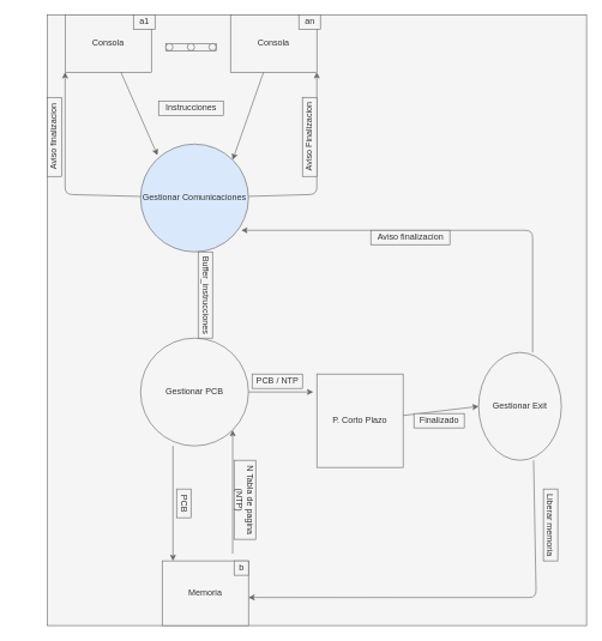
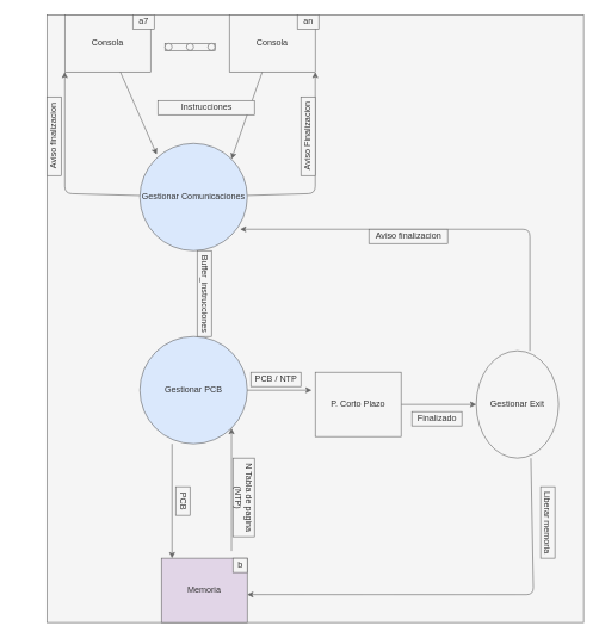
  <mxCell id="0" />
  <mxCell id="1" parent="0" />
  <mxCell id="2" value="" style="group;fillColor=#f5f5f5;fontColor=#333333;strokeColor=#666666;" vertex="1" connectable="0" parent="1"><mxGeometry x="65" y="20" width="750" height="850" as="geometry" /></mxCell>
  <mxCell id="3" value="Gestionar Exit" style="ellipse;whiteSpace=wrap;html=1;aspect=fixed;fillColor=#f5f5f5;fontColor=#333333;strokeColor=#666666;" vertex="1" parent="2"><mxGeometry x="600" y="470" width="115" height="150" as="geometry" /></mxCell>
  <mxCell id="4" style="edgeStyle=none;html=1;entryX=1;entryY=1;entryDx=0;entryDy=0;fillColor=#f5f5f5;strokeColor=#666666;" parent="2" target="31" edge="1"><mxGeometry relative="1" as="geometry"><mxPoint x="258" y="750" as="sourcePoint" /><mxPoint x="514.98" y="819.95" as="targetPoint" /></mxGeometry></mxCell>
- <mxCell id="5" value="Memoria" style="rounded=0;whiteSpace=wrap;html=1;fillColor=#f5f5f5;fontColor=#333333;strokeColor=#666666;" parent="2" vertex="1"><mxGeometry x="160.0" y="760" width="120" height="90" as="geometry" /></mxCell>
+ <mxCell id="5" value="Memoria" style="rounded=0;whiteSpace=wrap;html=1;fillColor=#e1d5e7;fontColor=#333333;strokeColor=#666666;" parent="2" vertex="1"><mxGeometry x="160.0" y="760" width="120" height="90" as="geometry" /></mxCell>
  <mxCell id="6" value="b" style="text;html=1;align=center;verticalAlign=middle;resizable=0;points=[];autosize=1;strokeColor=#666666;fillColor=#f5f5f5;fontColor=#333333;" parent="2" vertex="1"><mxGeometry x="260" y="760" width="20" height="20" as="geometry" /></mxCell>
  <mxCell id="7" value="PCB" style="text;html=1;align=center;verticalAlign=middle;resizable=0;points=[];autosize=1;strokeColor=#666666;fillColor=#f5f5f5;rotation=90;fontColor=#333333;" parent="2" vertex="1"><mxGeometry x="170" y="670" width="40" height="20" as="geometry" /></mxCell>
  <mxCell id="8" value="N Tabla de pagina&lt;br&gt;(NTP)" style="text;html=1;align=center;verticalAlign=middle;resizable=0;points=[];autosize=1;strokeColor=#666666;fillColor=#f5f5f5;rotation=90;fontColor=#333333;" parent="2" vertex="1"><mxGeometry x="220" y="660" width="110" height="30" as="geometry" /></mxCell>
  <mxCell id="9" style="edgeStyle=none;html=1;fillColor=#f5f5f5;strokeColor=#666666;" parent="2" edge="1"><mxGeometry relative="1" as="geometry"><mxPoint x="280.0" y="810.926" as="targetPoint" /><Array as="points"><mxPoint x="680" y="811" /></Array><mxPoint x="676.415" y="619.987" as="sourcePoint" /></mxGeometry></mxCell>
  <mxCell id="10" style="edgeStyle=none;html=1;fillColor=#f5f5f5;strokeColor=#666666;" parent="2" edge="1"><mxGeometry relative="1" as="geometry"><mxPoint x="270" y="300" as="targetPoint" /><Array as="points"><mxPoint x="675" y="300" /></Array><mxPoint x="675" y="470" as="sourcePoint" /></mxGeometry></mxCell>
  <mxCell id="11" style="edgeStyle=none;html=1;entryX=0;entryY=0.5;entryDx=0;entryDy=0;fillColor=#f5f5f5;strokeColor=#666666;" parent="2" source="33" edge="1"><mxGeometry relative="1" as="geometry"><mxPoint x="600" y="545" as="targetPoint" /></mxGeometry></mxCell>
  <mxCell id="12" value="Finalizado" style="text;html=1;align=center;verticalAlign=middle;resizable=0;points=[];autosize=1;strokeColor=#666666;fillColor=#f5f5f5;fontColor=#333333;" parent="2" vertex="1"><mxGeometry x="510" y="555" width="70" height="20" as="geometry" /></mxCell>
  <mxCell id="13" value="Liberar memoria" style="text;html=1;align=center;verticalAlign=middle;resizable=0;points=[];autosize=1;strokeColor=#666666;fillColor=#f5f5f5;rotation=90;fontColor=#333333;" parent="2" vertex="1"><mxGeometry x="650" y="700" width="100" height="20" as="geometry" /></mxCell>
  <mxCell id="14" value="Aviso finalizacion" style="text;html=1;align=center;verticalAlign=middle;resizable=0;points=[];autosize=1;strokeColor=#666666;fillColor=#f5f5f5;fontColor=#333333;" parent="2" vertex="1"><mxGeometry x="450" y="300" width="110" height="20" as="geometry" /></mxCell>
  <mxCell id="15" value="Consola" style="rounded=0;whiteSpace=wrap;html=1;fillColor=#f5f5f5;fontColor=#333333;strokeColor=#666666;" parent="2" vertex="1"><mxGeometry x="25" width="120" height="80" as="geometry" /></mxCell>
- <mxCell id="16" value="a1" style="text;html=1;align=center;verticalAlign=middle;resizable=0;points=[];autosize=1;strokeColor=#666666;fillColor=#f5f5f5;fontColor=#333333;" parent="2" vertex="1"><mxGeometry x="120" width="30" height="20" as="geometry" /></mxCell>
+ <mxCell id="16" value="a7" style="text;html=1;align=center;verticalAlign=middle;resizable=0;points=[];autosize=1;strokeColor=#666666;fillColor=#f5f5f5;fontColor=#333333;" parent="2" vertex="1"><mxGeometry x="120" width="30" height="20" as="geometry" /></mxCell>
  <mxCell id="17" value="" style="group;fillColor=#f5f5f5;fontColor=#333333;strokeColor=#666666;" parent="2" vertex="1" connectable="0"><mxGeometry x="165" y="40" width="70" height="10" as="geometry" /></mxCell>
  <mxCell id="18" value="" style="shape=ellipse;fillColor=#f5f5f5;strokeColor=#666666;html=1;sketch=0;fontColor=#333333;" parent="17" vertex="1"><mxGeometry width="10" height="10" as="geometry" /></mxCell>
  <mxCell id="19" value="" style="shape=ellipse;fillColor=#f5f5f5;strokeColor=#666666;html=1;sketch=0;fontColor=#333333;" parent="17" vertex="1"><mxGeometry x="30" width="10" height="10" as="geometry" /></mxCell>
  <mxCell id="20" value="" style="shape=ellipse;fillColor=#f5f5f5;strokeColor=#666666;html=1;sketch=0;fontColor=#333333;" parent="17" vertex="1"><mxGeometry x="60" width="10" height="10" as="geometry" /></mxCell>
  <mxCell id="21" value="Consola" style="rounded=0;whiteSpace=wrap;html=1;fillColor=#f5f5f5;fontColor=#333333;strokeColor=#666666;" parent="2" vertex="1"><mxGeometry x="255" width="120" height="80" as="geometry" /></mxCell>
  <mxCell id="22" value="an" style="text;html=1;align=center;verticalAlign=middle;resizable=0;points=[];autosize=1;strokeColor=#666666;fillColor=#f5f5f5;fontColor=#333333;" parent="2" vertex="1"><mxGeometry x="350" width="30" height="20" as="geometry" /></mxCell>
  <mxCell id="23" style="edgeStyle=none;html=1;entryX=1;entryY=1;entryDx=0;entryDy=0;fillColor=#f5f5f5;strokeColor=#666666;" parent="2" source="25" target="21" edge="1"><mxGeometry relative="1" as="geometry"><Array as="points"><mxPoint x="375" y="250" /></Array></mxGeometry></mxCell>
  <mxCell id="24" style="edgeStyle=none;html=1;entryX=0;entryY=1;entryDx=0;entryDy=0;fillColor=#f5f5f5;strokeColor=#666666;" parent="2" source="25" target="15" edge="1"><mxGeometry relative="1" as="geometry"><Array as="points"><mxPoint x="25" y="250" /></Array></mxGeometry></mxCell>
  <mxCell id="25" value="Gestionar Comunicaciones" style="ellipse;whiteSpace=wrap;html=1;aspect=fixed;fillColor=#dae8fc;fontColor=#333333;strokeColor=#666666;" parent="2" vertex="1"><mxGeometry x="130" y="180" width="150" height="150" as="geometry" /></mxCell>
  <mxCell id="26" style="edgeStyle=none;html=1;entryX=0.157;entryY=0.104;entryDx=0;entryDy=0;entryPerimeter=0;fillColor=#f5f5f5;strokeColor=#666666;" parent="2" source="15" target="25" edge="1"><mxGeometry relative="1" as="geometry" /></mxCell>
  <mxCell id="27" style="edgeStyle=none;html=1;entryX=1;entryY=0;entryDx=0;entryDy=0;fillColor=#f5f5f5;strokeColor=#666666;" parent="2" source="21" target="25" edge="1"><mxGeometry relative="1" as="geometry" /></mxCell>
- <mxCell id="28" value="Instrucciones" style="text;html=1;align=center;verticalAlign=middle;resizable=0;points=[];autosize=1;strokeColor=#666666;fillColor=#f5f5f5;fontColor=#333333;" parent="2" vertex="1"><mxGeometry x="155" y="120" width="90" height="20" as="geometry" /></mxCell>
+ <mxCell id="28" value="Instrucciones" style="text;html=1;align=center;verticalAlign=middle;resizable=0;points=[];autosize=1;strokeColor=#666666;fillColor=#f5f5f5;fontColor=#333333;" parent="2" vertex="1"><mxGeometry x="155" y="120" width="135" height="20" as="geometry" /></mxCell>
  <mxCell id="29" value="Aviso Finalizacion" style="text;html=1;align=center;verticalAlign=middle;resizable=0;points=[];autosize=1;strokeColor=#666666;fillColor=#f5f5f5;rotation=-90;fontColor=#333333;" parent="2" vertex="1"><mxGeometry x="310" y="160" width="110" height="20" as="geometry" /></mxCell>
  <mxCell id="30" value="Aviso finalizacion" style="text;html=1;align=center;verticalAlign=middle;resizable=0;points=[];autosize=1;strokeColor=#666666;fillColor=#f5f5f5;rotation=-90;fontColor=#333333;" parent="2" vertex="1"><mxGeometry x="-45" y="160" width="110" height="20" as="geometry" /></mxCell>
- <mxCell id="31" value="Gestionar PCB" style="ellipse;whiteSpace=wrap;html=1;aspect=fixed;fillColor=#f5f5f5;fontColor=#333333;strokeColor=#666666;" parent="2" vertex="1"><mxGeometry x="130" y="450" width="150" height="150" as="geometry" /></mxCell>
+ <mxCell id="31" value="Gestionar PCB" style="ellipse;whiteSpace=wrap;html=1;aspect=fixed;fillColor=#dae8fc;fontColor=#333333;strokeColor=#666666;" parent="2" vertex="1"><mxGeometry x="130" y="450" width="150" height="150" as="geometry" /></mxCell>
  <mxCell id="32" value="Buffer_instrucciones" style="text;html=1;align=center;verticalAlign=middle;resizable=0;points=[];autosize=1;strokeColor=#666666;fillColor=#f5f5f5;rotation=90;fontColor=#333333;" parent="2" vertex="1"><mxGeometry x="160" y="380" width="120" height="20" as="geometry" /></mxCell>
- <mxCell id="33" value="P. Corto Plazo" style="rounded=0;whiteSpace=wrap;html=1;fillColor=#f5f5f5;fontColor=#333333;strokeColor=#666666;" parent="2" vertex="1"><mxGeometry x="375" y="500" width="120" height="130" as="geometry" /></mxCell>
+ <mxCell id="33" value="P. Corto Plazo" style="rounded=0;whiteSpace=wrap;html=1;fillColor=#f5f5f5;fontColor=#333333;strokeColor=#666666;" parent="2" vertex="1"><mxGeometry x="375" y="500" width="120" height="90" as="geometry" /></mxCell>
  <mxCell id="34" value="PCB / NTP" style="text;html=1;align=center;verticalAlign=middle;resizable=0;points=[];autosize=1;strokeColor=#666666;fillColor=#f5f5f5;rotation=0;fontColor=#333333;" parent="2" vertex="1"><mxGeometry x="285" y="500" width="70" height="20" as="geometry" /></mxCell>
  <mxCell id="35" style="edgeStyle=none;html=1;fillColor=#f5f5f5;strokeColor=#666666;" parent="2" source="31" edge="1"><mxGeometry relative="1" as="geometry"><mxPoint x="370" y="525" as="targetPoint" /><mxPoint x="280" y="510" as="sourcePoint" /></mxGeometry></mxCell>
  <mxCell id="36" style="edgeStyle=none;html=1;entryX=0.125;entryY=0;entryDx=0;entryDy=0;entryPerimeter=0;fillColor=#f5f5f5;strokeColor=#666666;" parent="2" target="5" edge="1"><mxGeometry relative="1" as="geometry"><mxPoint x="40" y="600" as="targetPoint" /><mxPoint x="175.0" y="600" as="sourcePoint" /></mxGeometry></mxCell>
